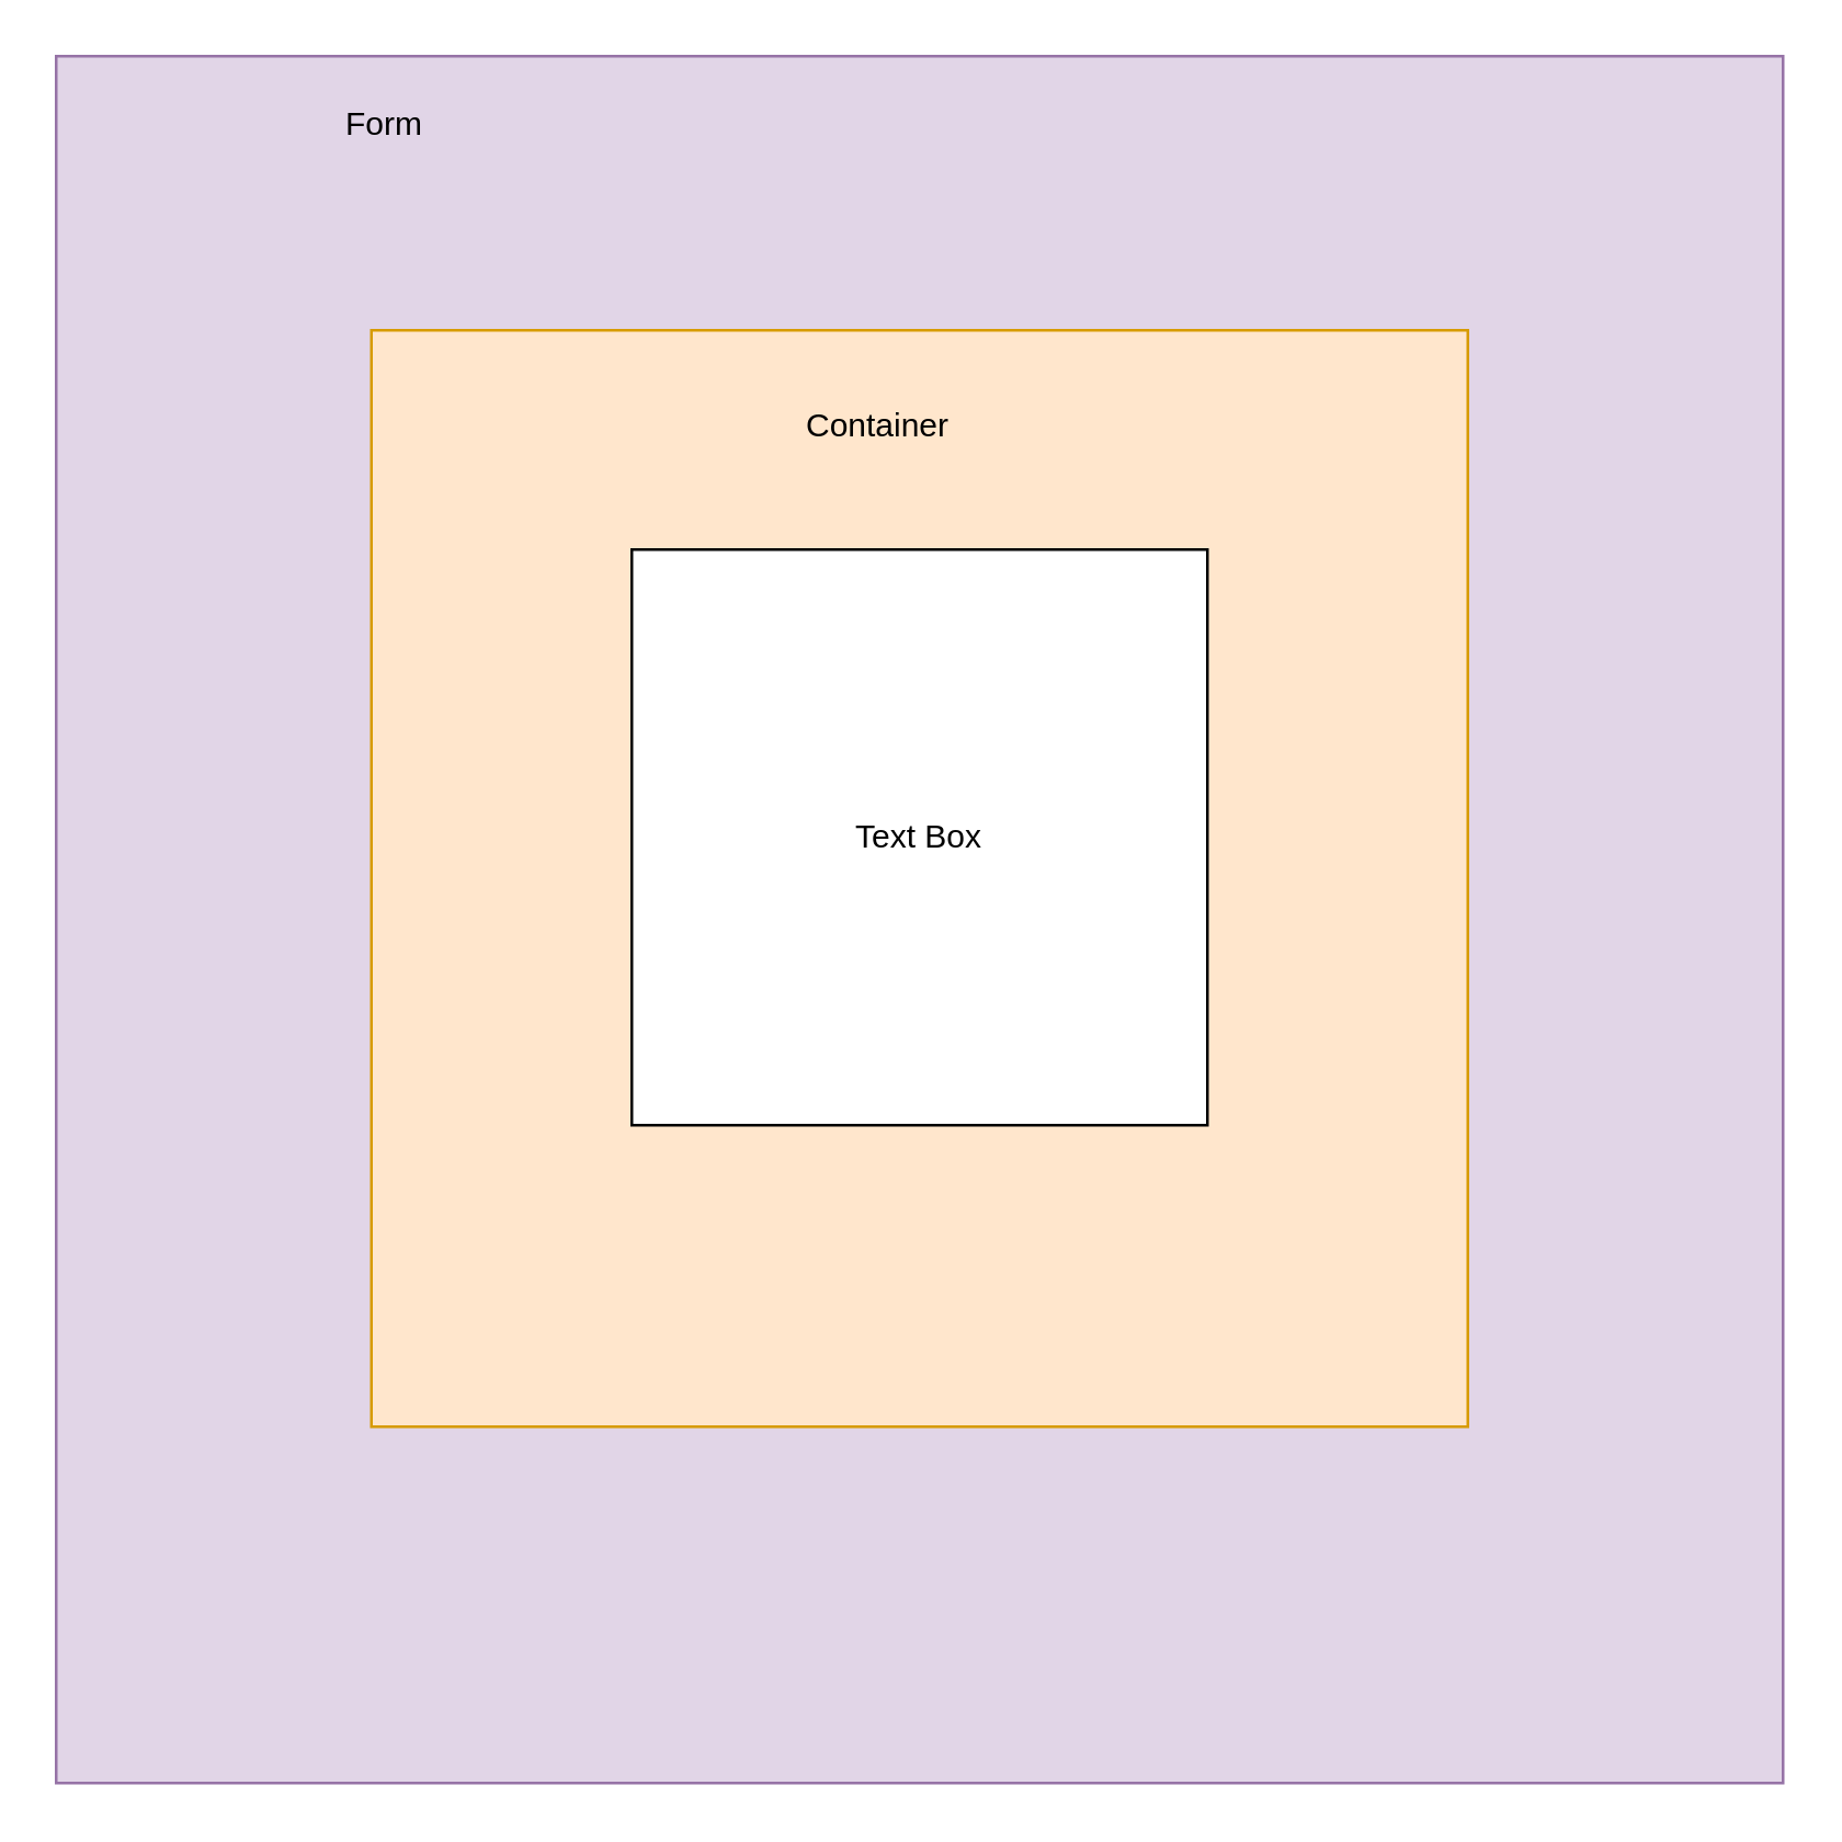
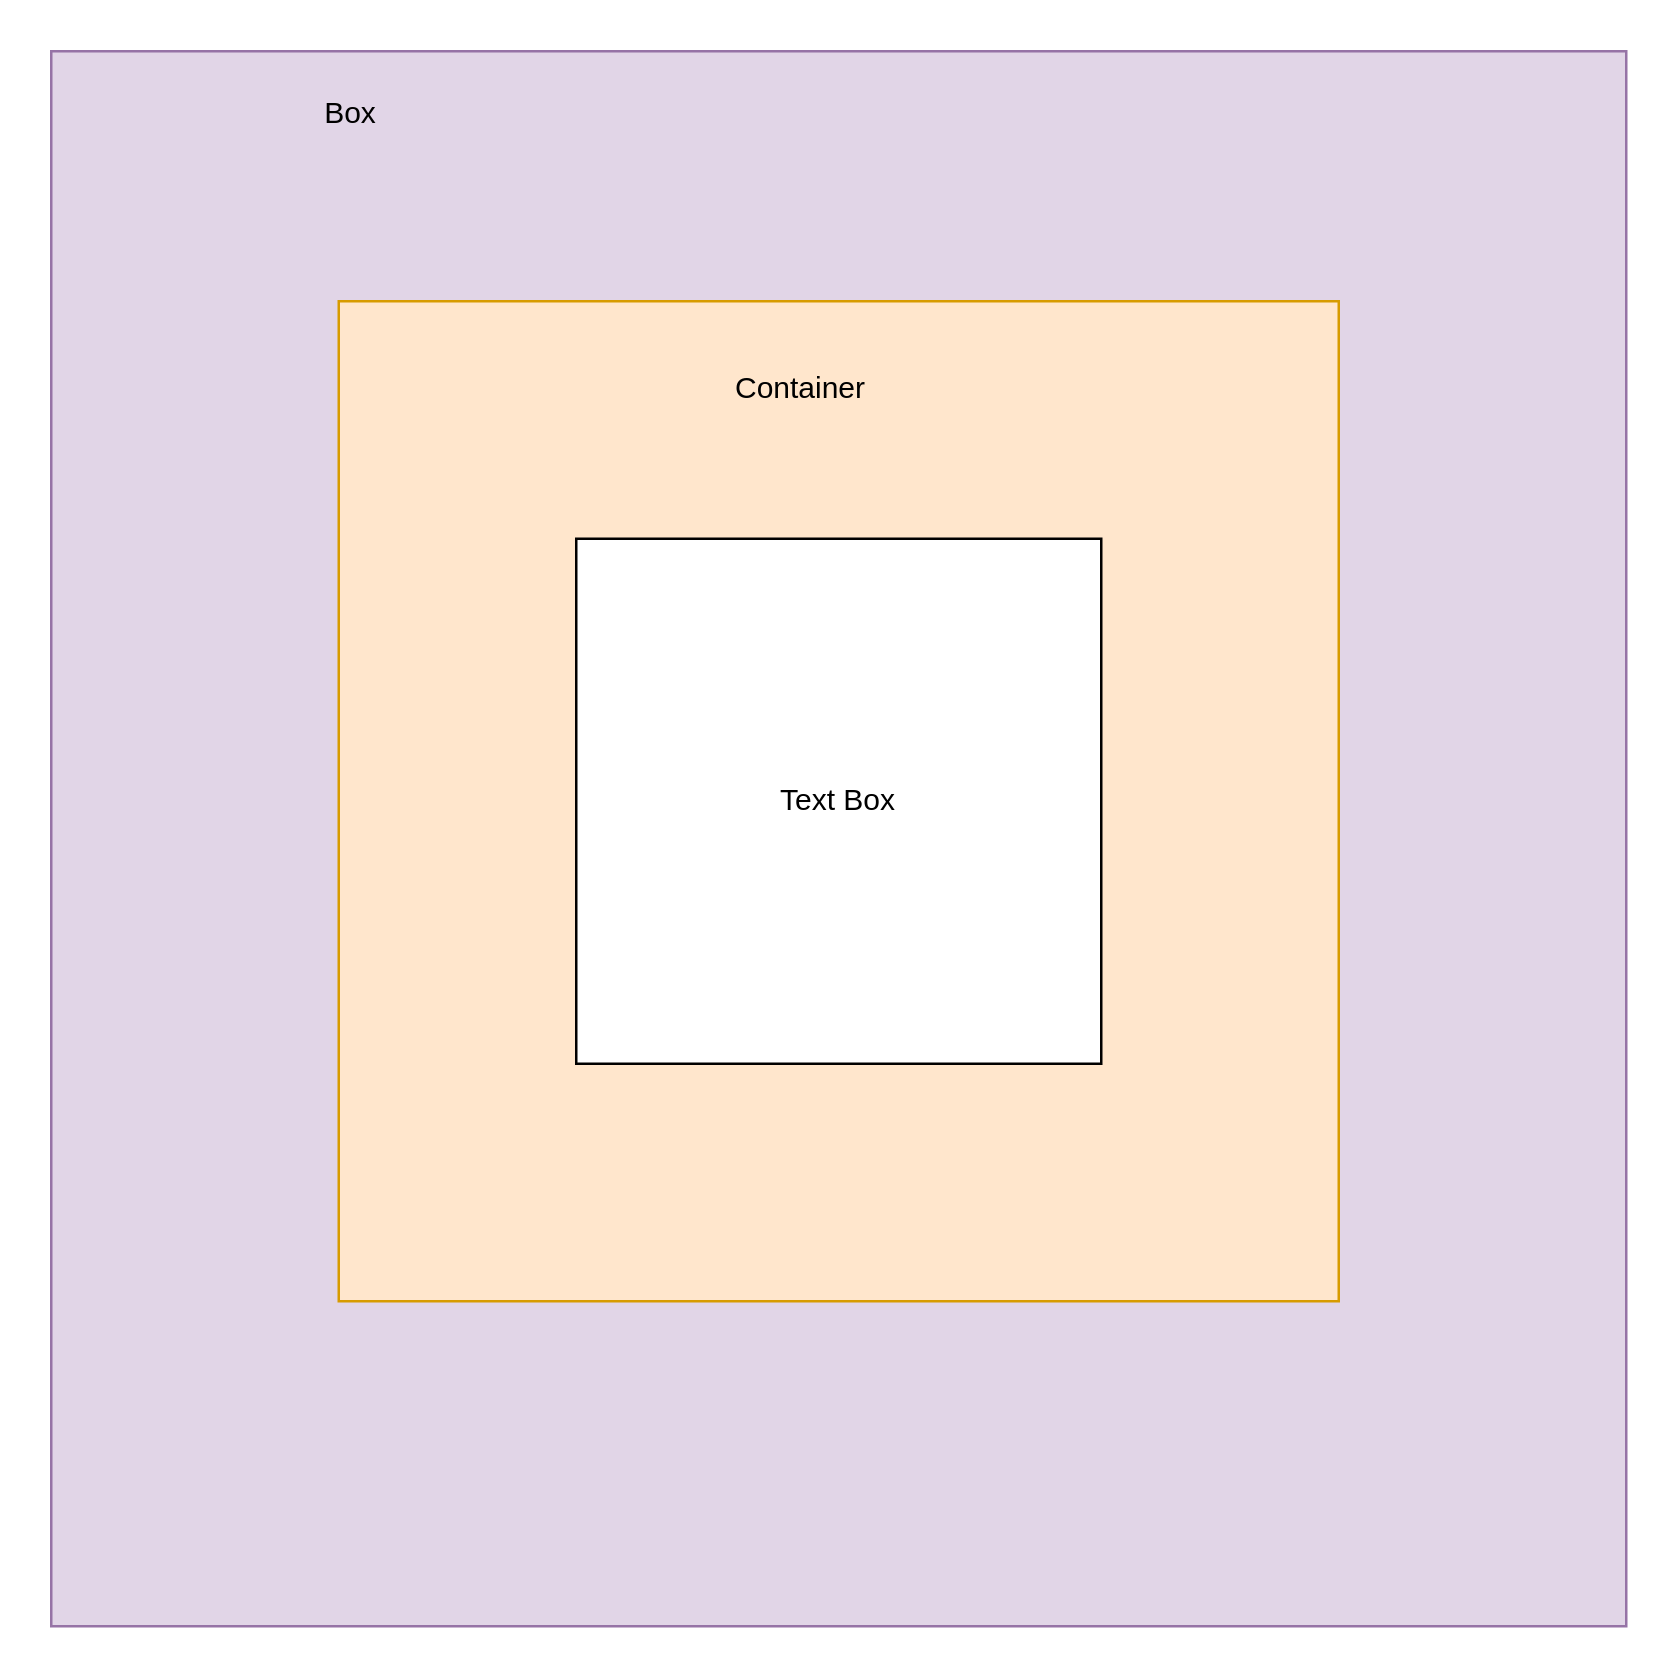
  <mxCell id="0" />
  <mxCell id="1" parent="0" />
  <mxCell id="2" value="" style="whiteSpace=wrap;html=1;aspect=fixed;fillColor=#e1d5e7;strokeColor=#9673a6;" vertex="1" parent="1"><mxGeometry x="20" y="20" width="630" height="630" as="geometry" /></mxCell>
  <mxCell id="3" value="" style="whiteSpace=wrap;html=1;aspect=fixed;fillColor=#ffe6cc;strokeColor=#d79b00;" vertex="1" parent="1"><mxGeometry x="135" y="120" width="400" height="400" as="geometry" /></mxCell>
- <mxCell id="4" value="Text Box" style="whiteSpace=wrap;html=1;aspect=fixed;" vertex="1" parent="1"><mxGeometry x="230" y="200" width="210" height="210" as="geometry" /></mxCell>
- <mxCell id="5" value="Form&lt;br&gt;" style="text;html=1;strokeColor=none;fillColor=none;align=center;verticalAlign=middle;whiteSpace=wrap;rounded=0;" vertex="1" parent="1"><mxGeometry x="90" y="30" width="100" height="30" as="geometry" /></mxCell>
+ <mxCell id="4" value="Text Box" style="whiteSpace=wrap;html=1;aspect=fixed;" vertex="1" parent="1"><mxGeometry x="230" y="215" width="210" height="210" as="geometry" /></mxCell>
+ <mxCell id="5" value="Box&lt;br&gt;" style="text;html=1;strokeColor=none;fillColor=none;align=center;verticalAlign=middle;whiteSpace=wrap;rounded=0;" vertex="1" parent="1"><mxGeometry x="90" y="30" width="100" height="30" as="geometry" /></mxCell>
  <mxCell id="6" value="Container" style="text;html=1;strokeColor=none;fillColor=none;align=center;verticalAlign=middle;whiteSpace=wrap;rounded=0;" vertex="1" parent="1"><mxGeometry x="290" y="140" width="60" height="30" as="geometry" /></mxCell>
